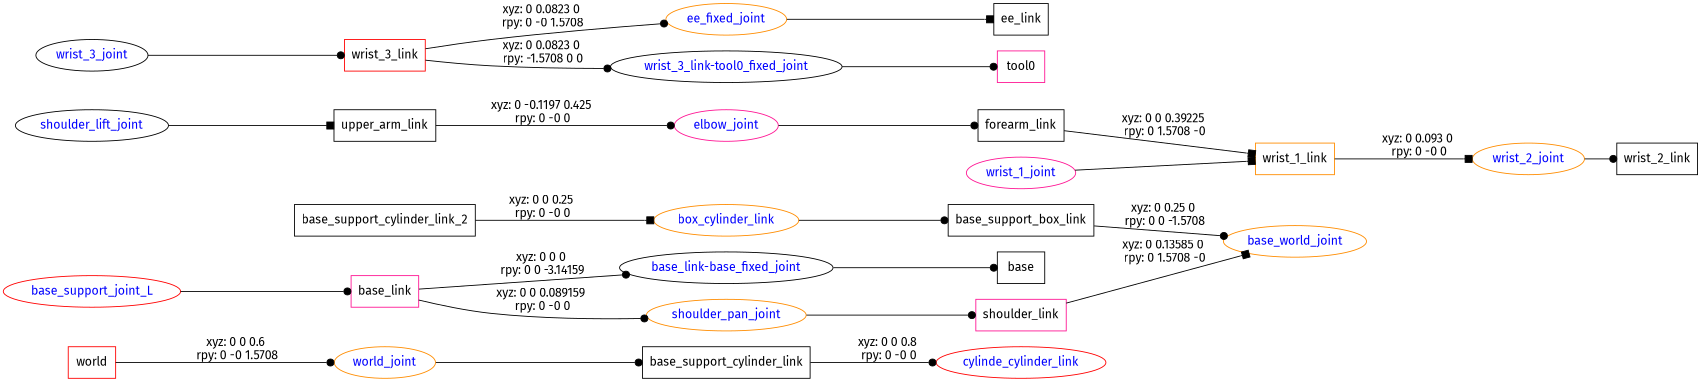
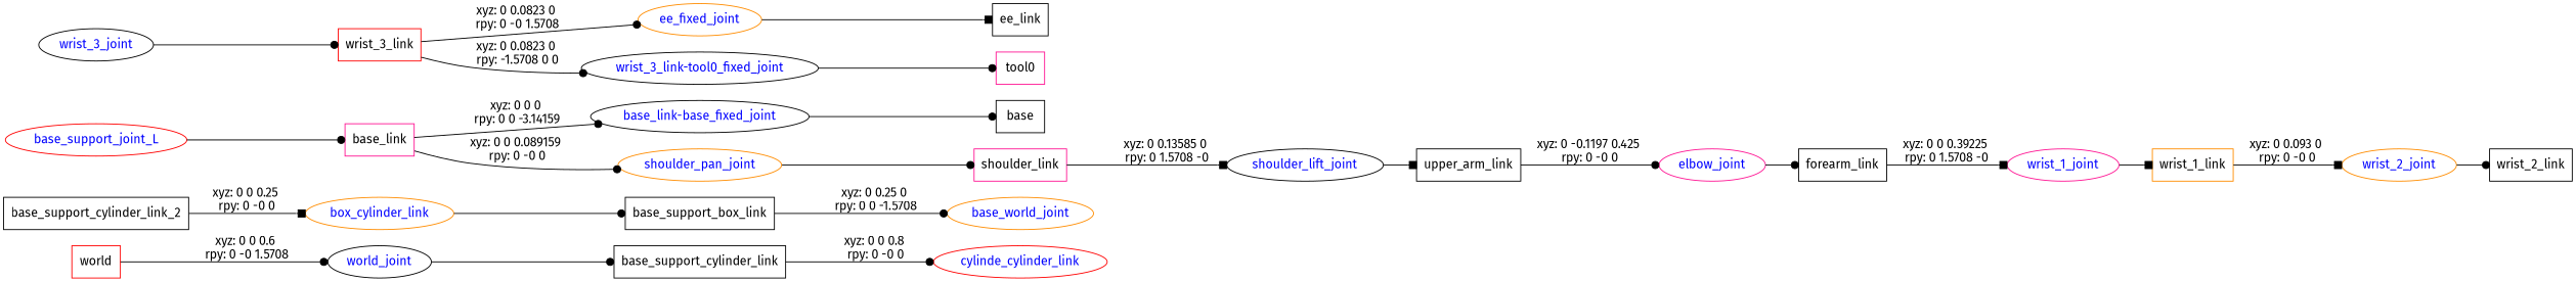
  digraph {
    fontname="Fira Sans"
    rankdir=LR
    node [color=black fontname="Fira Sans" shape=box]
    edge [arrowhead=dot fontname="Fira Sans"]
    n1 [color=red label=world]
-   world_joint [color=darkorange fontcolor=blue shape=ellipse]
+   world_joint [fontcolor=blue shape=ellipse]
    n3 [label=base_support_cylinder_link]
    cylinde_cylinder_link [color=red fontcolor=blue shape=ellipse]
    n5 [label=base_support_cylinder_link_2]
    box_cylinder_link [color=darkorange fontcolor=blue shape=ellipse]
    n7 [label=base_support_box_link]
    base_world_joint [color=darkorange fontcolor=blue shape=ellipse]
    base_support_joint_L [color=red fontcolor=blue shape=ellipse]
    n10 [color=deeppink label=base_link]
    "base_link-base_fixed_joint" [fontcolor=blue shape=ellipse]
    shoulder_pan_joint [color=darkorange fontcolor=blue shape=ellipse]
    n13 [label=base]
    n14 [color=deeppink label=shoulder_link]
    shoulder_lift_joint [fontcolor=blue shape=ellipse]
    n16 [label=upper_arm_link]
    elbow_joint [color=deeppink fontcolor=blue shape=ellipse]
    n18 [label=forearm_link]
    wrist_1_joint [color=deeppink fontcolor=blue shape=ellipse]
    n20 [color=darkorange label=wrist_1_link]
    wrist_2_joint [color=darkorange fontcolor=blue shape=ellipse]
    n22 [label=wrist_2_link]
    wrist_3_joint [fontcolor=blue shape=ellipse]
    n24 [color=red label=wrist_3_link]
    ee_fixed_joint [color=darkorange fontcolor=blue shape=ellipse]
    "wrist_3_link-tool0_fixed_joint" [fontcolor=blue shape=ellipse]
    n27 [label=ee_link]
    n28 [color=deeppink label=tool0]
    n1 -> world_joint [label="xyz: 0 0 0.6 \nrpy: 0 -0 1.5708"]
    world_joint -> n3
    n3 -> cylinde_cylinder_link [label="xyz: 0 0 0.8 \nrpy: 0 -0 0"]
    n5 -> box_cylinder_link [arrowhead=box label="xyz: 0 0 0.25 \nrpy: 0 -0 0"]
    box_cylinder_link -> n7
    n7 -> base_world_joint [label="xyz: 0 0.25 0 \nrpy: 0 0 -1.5708"]
    base_support_joint_L -> n10
    n10 -> "base_link-base_fixed_joint" [label="xyz: 0 0 0 \nrpy: 0 0 -3.14159"]
    n10 -> shoulder_pan_joint [label="xyz: 0 0 0.089159 \nrpy: 0 -0 0"]
    "base_link-base_fixed_joint" -> n13
    shoulder_pan_joint -> n14
-   n14 -> base_world_joint [arrowhead=box label="xyz: 0 0.13585 0 \nrpy: 0 1.5708 -0"]
+   n14 -> shoulder_lift_joint [arrowhead=box label="xyz: 0 0.13585 0 \nrpy: 0 1.5708 -0"]
    shoulder_lift_joint -> n16 [arrowhead=box]
    n16 -> elbow_joint [label="xyz: 0 -0.1197 0.425 \nrpy: 0 -0 0"]
    elbow_joint -> n18
-   n18 -> n20 [arrowhead=box label="xyz: 0 0 0.39225 \nrpy: 0 1.5708 -0"]
+   n18 -> wrist_1_joint [arrowhead=box label="xyz: 0 0 0.39225 \nrpy: 0 1.5708 -0"]
    wrist_1_joint -> n20 [arrowhead=box]
    n20 -> wrist_2_joint [arrowhead=box label="xyz: 0 0.093 0 \nrpy: 0 -0 0"]
    wrist_2_joint -> n22
    wrist_3_joint -> n24
    n24 -> ee_fixed_joint [label="xyz: 0 0.0823 0 \nrpy: 0 -0 1.5708"]
    n24 -> "wrist_3_link-tool0_fixed_joint" [label="xyz: 0 0.0823 0 \nrpy: -1.5708 0 0"]
    ee_fixed_joint -> n27 [arrowhead=box]
    "wrist_3_link-tool0_fixed_joint" -> n28
  }
